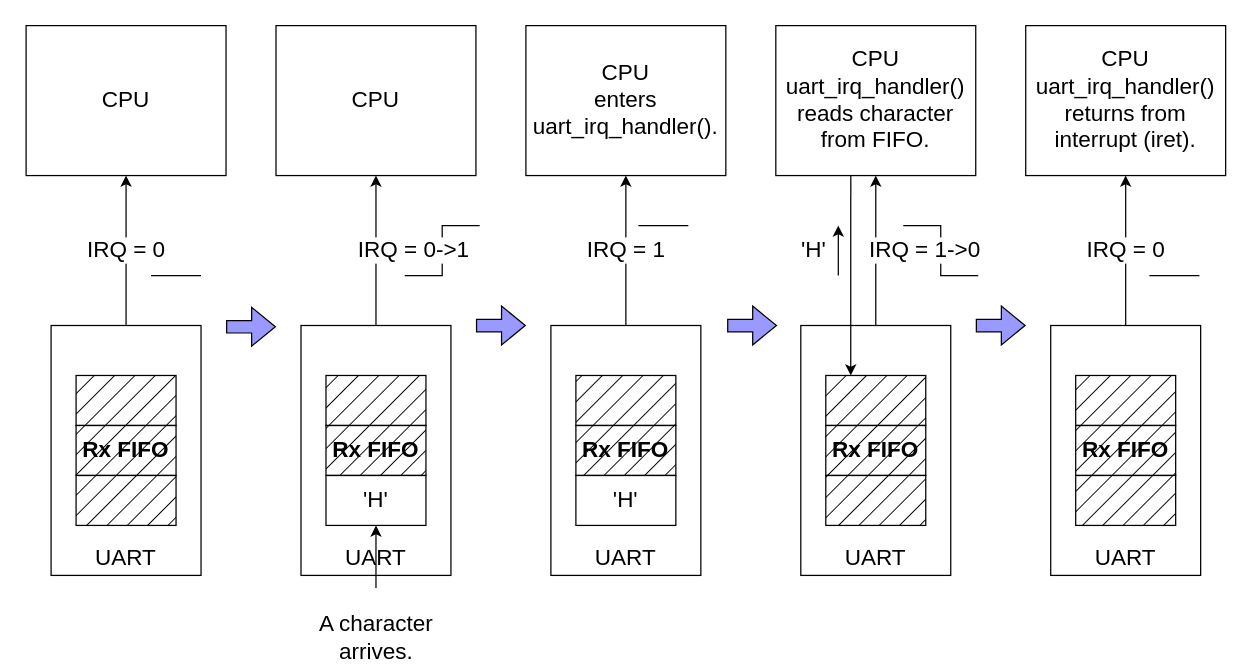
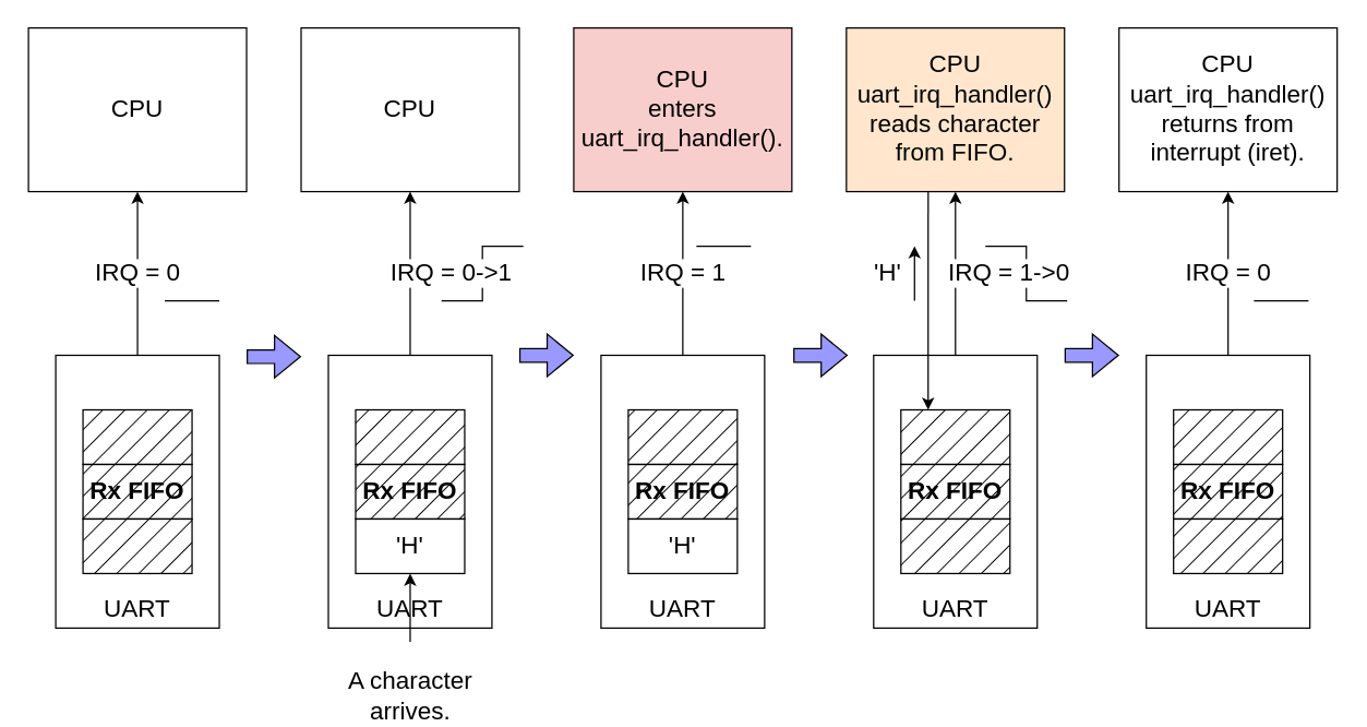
  <mxCell id="0" />
  <mxCell id="1" parent="0" />
  <mxCell id="2" value="UART" style="rounded=0;whiteSpace=wrap;html=1;verticalAlign=bottom;fontSize=18;" parent="1" vertex="1"><mxGeometry x="40" y="260" width="120" height="200" as="geometry" /></mxCell>
  <mxCell id="3" value="" style="rounded=0;whiteSpace=wrap;html=1;fillColor=#000000;fillStyle=hatch;" parent="1" vertex="1"><mxGeometry x="60" y="380" width="80" height="40" as="geometry" /></mxCell>
  <mxCell id="4" value="Rx FIFO" style="rounded=0;whiteSpace=wrap;html=1;fillColor=#000000;fillStyle=hatch;fontSize=18;fontStyle=1" parent="1" vertex="1"><mxGeometry x="60" y="340" width="80" height="40" as="geometry" /></mxCell>
  <mxCell id="5" value="" style="rounded=0;whiteSpace=wrap;html=1;fillStyle=hatch;fillColor=#000000;" parent="1" vertex="1"><mxGeometry x="60" y="300" width="80" height="40" as="geometry" /></mxCell>
  <mxCell id="6" value="CPU" style="rounded=0;whiteSpace=wrap;html=1;fontSize=18;" parent="1" vertex="1"><mxGeometry x="20" y="20" width="160" height="120" as="geometry" /></mxCell>
  <mxCell id="7" value="IRQ = 0" style="endArrow=classic;html=1;rounded=0;entryX=0.5;entryY=1;entryDx=0;entryDy=0;fontSize=18;" parent="1" target="6" edge="1"><mxGeometry width="50" height="50" relative="1" as="geometry"><mxPoint x="100" y="260" as="sourcePoint" /><mxPoint x="150" y="210" as="targetPoint" /></mxGeometry></mxCell>
  <mxCell id="8" value="UART" style="rounded=0;whiteSpace=wrap;html=1;verticalAlign=bottom;fontSize=18;" parent="1" vertex="1"><mxGeometry x="440" y="260" width="120" height="200" as="geometry" /></mxCell>
  <mxCell id="9" value="'H'" style="rounded=0;whiteSpace=wrap;html=1;fillColor=none;fillStyle=hatch;fontSize=18;" parent="1" vertex="1"><mxGeometry x="460" y="380" width="80" height="40" as="geometry" /></mxCell>
  <mxCell id="10" value="Rx FIFO" style="rounded=0;whiteSpace=wrap;html=1;fillColor=#000000;fillStyle=hatch;fontSize=18;fontStyle=1" parent="1" vertex="1"><mxGeometry x="460" y="340" width="80" height="40" as="geometry" /></mxCell>
  <mxCell id="11" value="" style="rounded=0;whiteSpace=wrap;html=1;fillStyle=hatch;fillColor=#000000;" parent="1" vertex="1"><mxGeometry x="460" y="300" width="80" height="40" as="geometry" /></mxCell>
- <mxCell id="12" value="CPU&lt;div style=&quot;font-size: 18px;&quot;&gt;enters uart_irq_handler().&lt;/div&gt;" style="rounded=0;whiteSpace=wrap;html=1;fontSize=18;" parent="1" vertex="1"><mxGeometry x="420" y="20" width="160" height="120" as="geometry" /></mxCell>
+ <mxCell id="12" value="CPU&lt;div style=&quot;font-size: 18px;&quot;&gt;enters uart_irq_handler().&lt;/div&gt;" style="rounded=0;whiteSpace=wrap;html=1;fontSize=18;fillColor=#f8cecc;" parent="1" vertex="1"><mxGeometry x="420" y="20" width="160" height="120" as="geometry" /></mxCell>
  <mxCell id="13" value="IRQ = 1" style="endArrow=classic;html=1;rounded=0;entryX=0.5;entryY=1;entryDx=0;entryDy=0;fontSize=18;" parent="1" target="12" edge="1"><mxGeometry width="50" height="50" relative="1" as="geometry"><mxPoint x="500" y="260" as="sourcePoint" /><mxPoint x="550" y="210" as="targetPoint" /></mxGeometry></mxCell>
  <mxCell id="14" value="UART" style="rounded=0;whiteSpace=wrap;html=1;verticalAlign=bottom;fontSize=18;" parent="1" vertex="1"><mxGeometry x="640" y="260" width="120" height="200" as="geometry" /></mxCell>
  <mxCell id="15" value="Rx FIFO" style="rounded=0;whiteSpace=wrap;html=1;fillColor=#000000;fillStyle=hatch;fontSize=18;fontStyle=1" parent="1" vertex="1"><mxGeometry x="660" y="340" width="80" height="40" as="geometry" /></mxCell>
  <mxCell id="16" value="" style="rounded=0;whiteSpace=wrap;html=1;fillStyle=hatch;fillColor=#000000;" parent="1" vertex="1"><mxGeometry x="660" y="300" width="80" height="40" as="geometry" /></mxCell>
- <mxCell id="17" value="CPU&lt;div style=&quot;font-size: 18px;&quot;&gt;&lt;div style=&quot;font-size: 18px;&quot;&gt;uart_irq_handler()&lt;/div&gt;&lt;div style=&quot;font-size: 18px;&quot;&gt;reads character from FIFO.&lt;/div&gt;&lt;/div&gt;" style="rounded=0;whiteSpace=wrap;html=1;fontSize=18;" parent="1" vertex="1"><mxGeometry x="620" y="20" width="160" height="120" as="geometry" /></mxCell>
+ <mxCell id="17" value="CPU&lt;div style=&quot;font-size: 18px;&quot;&gt;&lt;div style=&quot;font-size: 18px;&quot;&gt;uart_irq_handler()&lt;/div&gt;&lt;div style=&quot;font-size: 18px;&quot;&gt;reads character from FIFO.&lt;/div&gt;&lt;/div&gt;" style="rounded=0;whiteSpace=wrap;html=1;fontSize=18;fillColor=#ffe6cc;" parent="1" vertex="1"><mxGeometry x="620" y="20" width="160" height="120" as="geometry" /></mxCell>
  <mxCell id="18" value="" style="endArrow=classic;html=1;rounded=0;entryX=0.333;entryY=0.2;entryDx=0;entryDy=0;entryPerimeter=0;" parent="1" target="14" edge="1"><mxGeometry width="50" height="50" relative="1" as="geometry"><mxPoint x="680" y="140" as="sourcePoint" /><mxPoint x="660" y="190" as="targetPoint" /></mxGeometry></mxCell>
  <mxCell id="19" value="UART" style="rounded=0;whiteSpace=wrap;html=1;verticalAlign=bottom;fontSize=18;" parent="1" vertex="1"><mxGeometry x="840" y="260" width="120" height="200" as="geometry" /></mxCell>
  <mxCell id="20" value="Rx FIFO" style="rounded=0;whiteSpace=wrap;html=1;fillColor=#000000;fillStyle=hatch;fontSize=18;fontStyle=1" parent="1" vertex="1"><mxGeometry x="860" y="340" width="80" height="40" as="geometry" /></mxCell>
  <mxCell id="21" value="" style="rounded=0;whiteSpace=wrap;html=1;fillStyle=hatch;fillColor=#000000;" parent="1" vertex="1"><mxGeometry x="860" y="300" width="80" height="40" as="geometry" /></mxCell>
  <mxCell id="22" value="CPU&lt;div style=&quot;font-size: 18px;&quot;&gt;uart_irq_handler()&lt;/div&gt;&lt;div style=&quot;font-size: 18px;&quot;&gt;returns from interrupt (iret).&lt;/div&gt;" style="rounded=0;whiteSpace=wrap;html=1;fontSize=18;" parent="1" vertex="1"><mxGeometry x="820" y="20" width="160" height="120" as="geometry" /></mxCell>
  <mxCell id="23" value="IRQ = 0" style="endArrow=classic;html=1;rounded=0;entryX=0.5;entryY=1;entryDx=0;entryDy=0;fontSize=18;" parent="1" target="22" edge="1"><mxGeometry width="50" height="50" relative="1" as="geometry"><mxPoint x="900" y="260" as="sourcePoint" /><mxPoint x="950" y="210" as="targetPoint" /></mxGeometry></mxCell>
  <mxCell id="24" value="" style="rounded=0;whiteSpace=wrap;html=1;fillColor=#000000;fillStyle=hatch;fontSize=18;fontStyle=1" parent="1" vertex="1"><mxGeometry x="860" y="380" width="80" height="40" as="geometry" /></mxCell>
  <mxCell id="25" value="" style="endArrow=none;html=1;rounded=0;" parent="1" edge="1"><mxGeometry width="50" height="50" relative="1" as="geometry"><mxPoint x="323" y="220" as="sourcePoint" /><mxPoint x="383" y="180" as="targetPoint" /><Array as="points"><mxPoint x="353" y="220" /><mxPoint x="353" y="180" /></Array></mxGeometry></mxCell>
  <mxCell id="26" value="" style="endArrow=none;html=1;rounded=0;" parent="1" edge="1"><mxGeometry width="50" height="50" relative="1" as="geometry"><mxPoint x="782" y="220" as="sourcePoint" /><mxPoint x="722" y="180" as="targetPoint" /><Array as="points"><mxPoint x="752" y="220" /><mxPoint x="752" y="180" /></Array></mxGeometry></mxCell>
  <mxCell id="27" value="" style="endArrow=none;html=1;rounded=0;" parent="1" edge="1"><mxGeometry width="50" height="50" relative="1" as="geometry"><mxPoint x="120" y="220" as="sourcePoint" /><mxPoint x="160" y="220" as="targetPoint" /></mxGeometry></mxCell>
  <mxCell id="28" value="" style="endArrow=none;html=1;rounded=0;" parent="1" edge="1"><mxGeometry width="50" height="50" relative="1" as="geometry"><mxPoint x="510" y="180" as="sourcePoint" /><mxPoint x="550" y="180" as="targetPoint" /></mxGeometry></mxCell>
  <mxCell id="29" value="UART" style="rounded=0;whiteSpace=wrap;html=1;verticalAlign=bottom;fontSize=18;" parent="1" vertex="1"><mxGeometry x="240" y="260" width="120" height="200" as="geometry" /></mxCell>
  <mxCell id="30" value="Rx FIFO" style="rounded=0;whiteSpace=wrap;html=1;fillColor=#000000;fillStyle=hatch;fontSize=18;fontStyle=1" parent="1" vertex="1"><mxGeometry x="260" y="340" width="80" height="40" as="geometry" /></mxCell>
  <mxCell id="31" value="" style="rounded=0;whiteSpace=wrap;html=1;fillStyle=hatch;fillColor=#000000;" parent="1" vertex="1"><mxGeometry x="260" y="300" width="80" height="40" as="geometry" /></mxCell>
  <mxCell id="32" value="CPU" style="rounded=0;whiteSpace=wrap;html=1;fontSize=18;" parent="1" vertex="1"><mxGeometry x="220" y="20" width="160" height="120" as="geometry" /></mxCell>
  <mxCell id="33" value="IRQ = 0-&amp;gt;1" style="endArrow=classic;html=1;rounded=0;entryX=0.5;entryY=1;entryDx=0;entryDy=0;fontSize=18;" parent="1" target="32" edge="1"><mxGeometry y="-30" width="50" height="50" relative="1" as="geometry"><mxPoint x="300" y="260" as="sourcePoint" /><mxPoint x="350" y="210" as="targetPoint" /><mxPoint as="offset" /></mxGeometry></mxCell>
  <mxCell id="34" value="A character&lt;div style=&quot;font-size: 18px;&quot;&gt;arrives.&lt;/div&gt;" style="endArrow=classic;html=1;rounded=0;fontSize=18;entryX=0.5;entryY=1;entryDx=0;entryDy=0;" parent="1" edge="1"><mxGeometry x="-1" y="-40" width="50" height="50" relative="1" as="geometry"><mxPoint x="300" y="470" as="sourcePoint" /><mxPoint x="300" y="420" as="targetPoint" /><mxPoint x="-40" y="40" as="offset" /></mxGeometry></mxCell>
  <mxCell id="35" value="'H'" style="rounded=0;whiteSpace=wrap;html=1;fillColor=none;fillStyle=hatch;fontSize=18;" parent="1" vertex="1"><mxGeometry x="260" y="380" width="80" height="40" as="geometry" /></mxCell>
  <mxCell id="36" value="&lt;font style=&quot;font-size: 18px;&quot;&gt;'H'&lt;/font&gt;" style="endArrow=classic;html=1;rounded=0;" parent="1" edge="1"><mxGeometry y="20" width="50" height="50" relative="1" as="geometry"><mxPoint x="670" y="220" as="sourcePoint" /><mxPoint x="670" y="180" as="targetPoint" /><mxPoint as="offset" /></mxGeometry></mxCell>
  <mxCell id="37" value="" style="rounded=0;whiteSpace=wrap;html=1;fillColor=#000000;fillStyle=hatch;fontSize=18;fontStyle=1" parent="1" vertex="1"><mxGeometry x="660" y="380" width="80" height="40" as="geometry" /></mxCell>
  <mxCell id="38" value="" style="endArrow=none;html=1;rounded=0;" parent="1" edge="1"><mxGeometry width="50" height="50" relative="1" as="geometry"><mxPoint x="919" y="220" as="sourcePoint" /><mxPoint x="959" y="220" as="targetPoint" /></mxGeometry></mxCell>
  <mxCell id="39" value="IRQ = 1-&amp;gt;0" style="endArrow=classic;html=1;rounded=0;entryX=0.5;entryY=1;entryDx=0;entryDy=0;fontSize=18;" parent="1" target="17" edge="1"><mxGeometry y="-39" width="50" height="50" relative="1" as="geometry"><mxPoint x="700" y="260" as="sourcePoint" /><mxPoint x="750" y="210" as="targetPoint" /><mxPoint as="offset" /></mxGeometry></mxCell>
  <mxCell id="40" value="" style="shape=flexArrow;endArrow=classic;html=1;rounded=0;fillColor=#9999FF;" parent="1" edge="1"><mxGeometry width="50" height="50" relative="1" as="geometry"><mxPoint x="180" y="261" as="sourcePoint" /><mxPoint x="220" y="261" as="targetPoint" /></mxGeometry></mxCell>
  <mxCell id="41" value="" style="shape=flexArrow;endArrow=classic;html=1;rounded=0;fillColor=#9999FF;" parent="1" edge="1"><mxGeometry width="50" height="50" relative="1" as="geometry"><mxPoint x="380" y="260" as="sourcePoint" /><mxPoint x="420" y="260" as="targetPoint" /></mxGeometry></mxCell>
  <mxCell id="42" value="" style="shape=flexArrow;endArrow=classic;html=1;rounded=0;fillColor=#9999FF;" parent="1" edge="1"><mxGeometry width="50" height="50" relative="1" as="geometry"><mxPoint x="581" y="260" as="sourcePoint" /><mxPoint x="621" y="260" as="targetPoint" /></mxGeometry></mxCell>
  <mxCell id="43" value="" style="shape=flexArrow;endArrow=classic;html=1;rounded=0;fillColor=#9999FF;" parent="1" edge="1"><mxGeometry width="50" height="50" relative="1" as="geometry"><mxPoint x="780" y="260" as="sourcePoint" /><mxPoint x="820" y="260" as="targetPoint" /></mxGeometry></mxCell>
